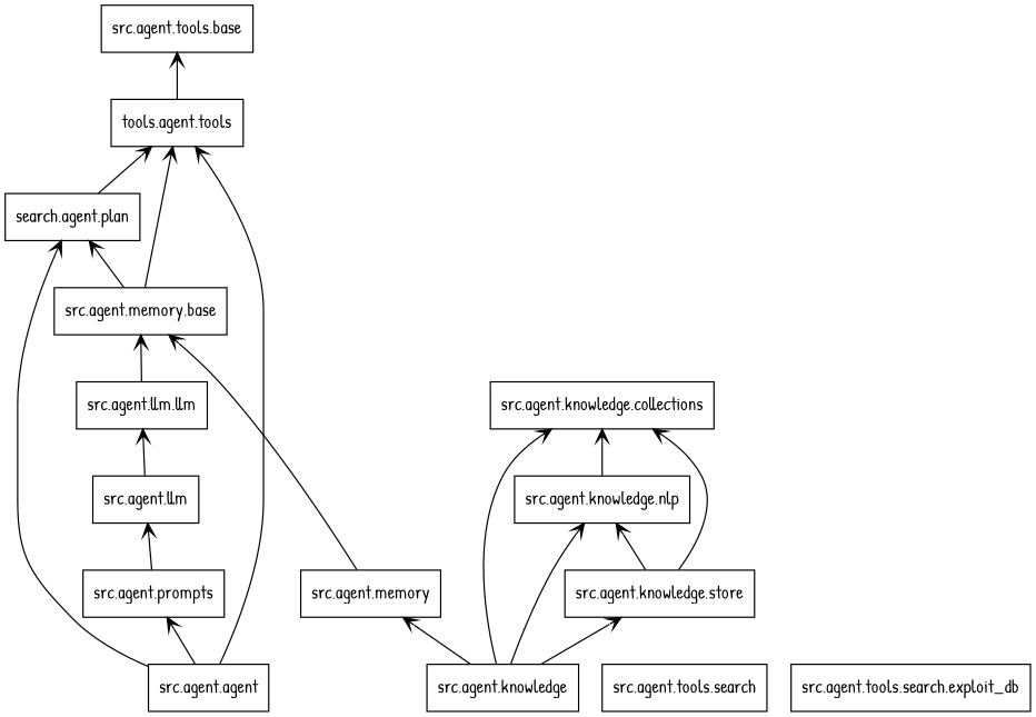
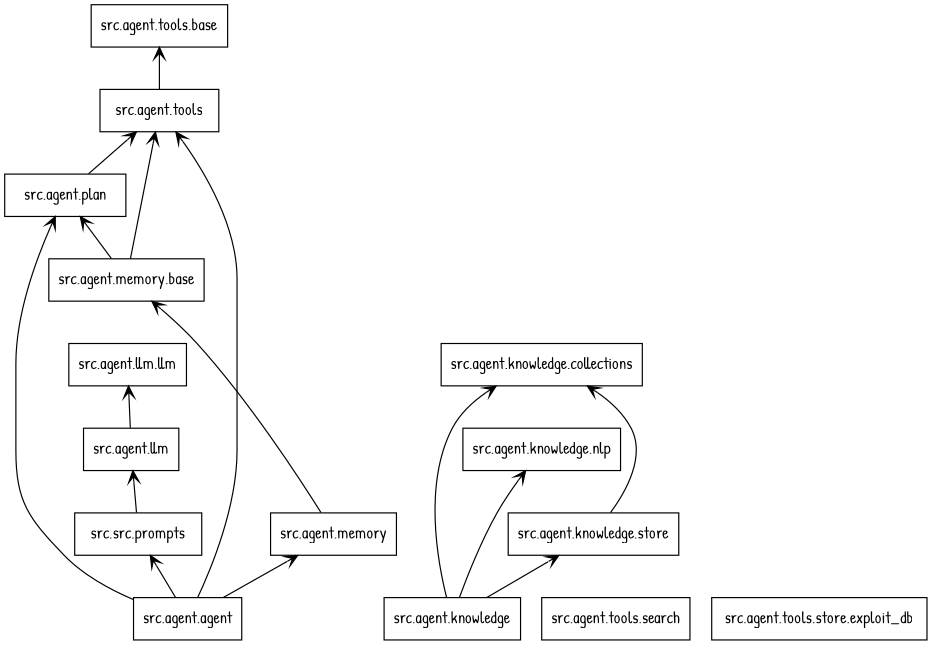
  digraph {
    fontname="Patrick Hand"
    rankdir=BT
    node [color=black fontname="Patrick Hand" shape=box style=solid]
    edge [arrowhead=open arrowtail=none fontname="Patrick Hand"]
    n1 [label="src.agent.agent"]
    n2 [label="src.agent.memory"]
-   n3 [label="search.agent.plan"]
-   n4 [label="src.agent.prompts"]
-   n5 [label="tools.agent.tools"]
+   n3 [label="src.agent.plan"]
+   n4 [label="src.src.prompts"]
+   n5 [label="src.agent.tools"]
    n6 [label="src.agent.llm"]
    n7 [label="src.agent.llm.llm"]
    n8 [label="src.agent.memory.base"]
    n9 [label="src.agent.tools.base"]
    n10 [label="src.agent.knowledge"]
    n11 [label="src.agent.knowledge.collections"]
    n12 [label="src.agent.knowledge.nlp"]
    n13 [label="src.agent.knowledge.store"]
    n14 [label="src.agent.tools.search"]
-   n15 [label="src.agent.tools.search.exploit_db"]
-   n10 -> n2
+   n15 [label="src.agent.tools.store.exploit_db"]
+   n1 -> n2
    n1 -> n3
    n1 -> n4
    n1 -> n5
    n2 -> n8
    n3 -> n5
    n4 -> n6
    n5 -> n9
    n6 -> n7
-   n7 -> n8
    n8 -> n3
    n8 -> n5
    n10 -> n11
    n10 -> n12
    n10 -> n13
-   n12 -> n11
    n13 -> n11
-   n13 -> n12
  }
